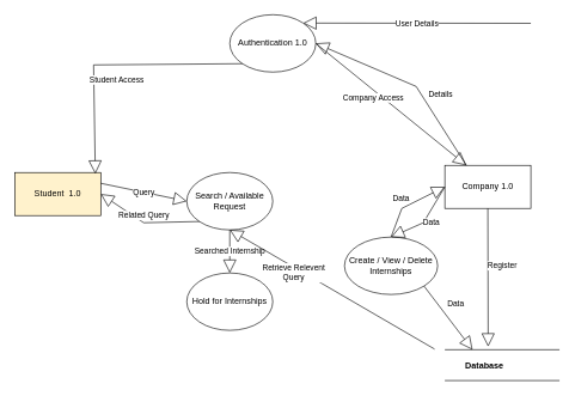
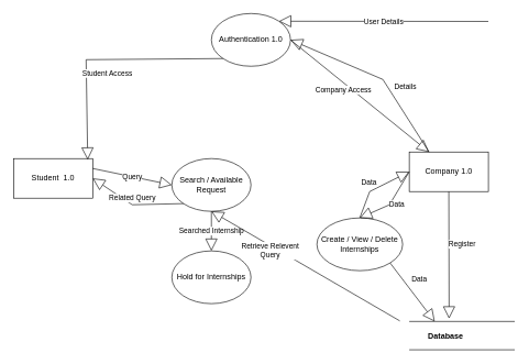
  <mxCell id="0" />
  <mxCell id="1" parent="0" />
- <mxCell id="2" value="Student&amp;nbsp; 1.0" style="rounded=0;whiteSpace=wrap;html=1;fillColor=#fff2cc;" parent="1" vertex="1"><mxGeometry x="20" y="240" width="120" height="60" as="geometry" /></mxCell>
+ <mxCell id="2" value="Student&amp;nbsp; 1.0" style="rounded=0;whiteSpace=wrap;html=1;" parent="1" vertex="1"><mxGeometry x="20" y="240" width="120" height="60" as="geometry" /></mxCell>
  <mxCell id="3" value="Authentication 1.0" style="ellipse;whiteSpace=wrap;html=1;" parent="1" vertex="1"><mxGeometry x="320" y="20" width="120" height="80" as="geometry" /></mxCell>
  <mxCell id="4" value="User Details" style="endArrow=block;endSize=16;endFill=0;html=1;rounded=0;entryX=1;entryY=0;entryDx=0;entryDy=0;" parent="1" target="3" edge="1"><mxGeometry width="160" relative="1" as="geometry"><mxPoint x="740" y="32" as="sourcePoint" /><mxPoint x="500" y="250" as="targetPoint" /></mxGeometry></mxCell>
  <mxCell id="5" value="Company 1.0" style="rounded=0;whiteSpace=wrap;html=1;" parent="1" vertex="1"><mxGeometry x="620" y="230" width="120" height="60" as="geometry" /></mxCell>
  <mxCell id="6" value="Details" style="endArrow=block;endSize=16;endFill=0;html=1;rounded=0;exitX=0.25;exitY=0;exitDx=0;exitDy=0;entryX=1;entryY=0.5;entryDx=0;entryDy=0;" parent="1" source="5" target="3" edge="1"><mxGeometry x="-0.274" y="-23" width="160" relative="1" as="geometry"><mxPoint x="670" y="230" as="sourcePoint" /><mxPoint x="330" y="70" as="targetPoint" /><mxPoint as="offset" /><Array as="points"><mxPoint x="580" y="120" /></Array></mxGeometry></mxCell>
  <mxCell id="7" value="Student Access" style="endArrow=block;endSize=16;endFill=0;html=1;rounded=0;exitX=0;exitY=1;exitDx=0;exitDy=0;entryX=1;entryY=0;entryDx=0;entryDy=0;" parent="1" source="3" edge="1"><mxGeometry x="-0.022" y="21" width="160" relative="1" as="geometry"><mxPoint x="100" y="240" as="sourcePoint" /><mxPoint x="132.426" y="241.716" as="targetPoint" /><mxPoint as="offset" /><Array as="points"><mxPoint x="130" y="90" /></Array></mxGeometry></mxCell>
  <mxCell id="8" value="Company Access" style="endArrow=block;endSize=16;endFill=0;html=1;rounded=0;exitX=1;exitY=0.5;exitDx=0;exitDy=0;entryX=0.25;entryY=0;entryDx=0;entryDy=0;" parent="1" source="3" target="5" edge="1"><mxGeometry x="-0.189" y="-9" width="160" relative="1" as="geometry"><mxPoint x="348" y="98" as="sourcePoint" /><mxPoint x="627.574" y="241.716" as="targetPoint" /><mxPoint as="offset" /></mxGeometry></mxCell>
  <mxCell id="9" value="Register" style="endArrow=block;endSize=16;endFill=0;html=1;rounded=0;exitX=0.5;exitY=1;exitDx=0;exitDy=0;entryX=0.542;entryY=-0.101;entryDx=0;entryDy=0;entryPerimeter=0;" edge="1" parent="1" source="5" target="18"><mxGeometry x="-0.167" y="20" width="160" relative="1" as="geometry"><mxPoint x="450" y="70" as="sourcePoint" /><mxPoint x="680" y="410" as="targetPoint" /><mxPoint as="offset" /></mxGeometry></mxCell>
  <mxCell id="10" value="Create / View / Delete&lt;br&gt;Internships" style="ellipse;whiteSpace=wrap;html=1;" vertex="1" parent="1"><mxGeometry x="480" y="330" width="130" height="80" as="geometry" /></mxCell>
  <mxCell id="11" value="Data" style="endArrow=block;endSize=16;endFill=0;html=1;rounded=0;exitX=0.5;exitY=0;exitDx=0;exitDy=0;entryX=0;entryY=0.5;entryDx=0;entryDy=0;" edge="1" parent="1" source="10" target="5"><mxGeometry x="-0.069" y="11" width="160" relative="1" as="geometry"><mxPoint x="660" y="240" as="sourcePoint" /><mxPoint x="450" y="70" as="targetPoint" /><mxPoint x="-3" y="1" as="offset" /><Array as="points"><mxPoint x="560" y="290" /></Array></mxGeometry></mxCell>
  <mxCell id="12" value="Data" style="endArrow=block;endSize=16;endFill=0;html=1;rounded=0;exitX=0;exitY=0.5;exitDx=0;exitDy=0;entryX=0.5;entryY=0;entryDx=0;entryDy=0;" edge="1" parent="1" source="5" target="10"><mxGeometry x="-0.069" y="11" width="160" relative="1" as="geometry"><mxPoint x="545" y="350" as="sourcePoint" /><mxPoint x="630" y="270" as="targetPoint" /><mxPoint x="-3" y="1" as="offset" /><Array as="points"><mxPoint x="590" y="310" /></Array></mxGeometry></mxCell>
  <mxCell id="13" value="Search / Available Request" style="ellipse;whiteSpace=wrap;html=1;" vertex="1" parent="1"><mxGeometry x="260" y="240" width="120" height="80" as="geometry" /></mxCell>
  <mxCell id="14" value="Query" style="endArrow=block;endSize=16;endFill=0;html=1;rounded=0;exitX=1;exitY=0.25;exitDx=0;exitDy=0;entryX=0;entryY=0.5;entryDx=0;entryDy=0;" edge="1" parent="1" source="2" target="13"><mxGeometry width="160" relative="1" as="geometry"><mxPoint x="290" y="310" as="sourcePoint" /><mxPoint x="450" y="310" as="targetPoint" /></mxGeometry></mxCell>
  <mxCell id="15" value="Related Query" style="endArrow=block;endSize=16;endFill=0;html=1;rounded=0;exitX=0;exitY=1;exitDx=0;exitDy=0;entryX=1;entryY=0.5;entryDx=0;entryDy=0;" edge="1" parent="1" source="13" target="2"><mxGeometry x="0.111" y="-8" width="160" relative="1" as="geometry"><mxPoint x="150" y="265" as="sourcePoint" /><mxPoint x="270" y="290" as="targetPoint" /><Array as="points"><mxPoint x="200" y="310" /></Array><mxPoint as="offset" /></mxGeometry></mxCell>
  <mxCell id="16" value="Hold for Internships" style="ellipse;whiteSpace=wrap;html=1;" vertex="1" parent="1"><mxGeometry x="260" y="380" width="120" height="80" as="geometry" /></mxCell>
  <mxCell id="17" value="Searched Internship" style="endArrow=block;endSize=16;endFill=0;html=1;rounded=0;exitX=0.5;exitY=1;exitDx=0;exitDy=0;entryX=0.5;entryY=0;entryDx=0;entryDy=0;" edge="1" parent="1" source="13" target="16"><mxGeometry width="160" relative="1" as="geometry"><mxPoint x="150" y="265" as="sourcePoint" /><mxPoint x="270" y="290" as="targetPoint" /></mxGeometry></mxCell>
  <mxCell id="18" value="Database" style="text;align=center;fontStyle=1;verticalAlign=middle;spacingLeft=3;spacingRight=3;strokeColor=none;rotatable=0;points=[[0,0.5],[1,0.5]];portConstraint=eastwest;html=1;" vertex="1" parent="1"><mxGeometry x="610" y="487" width="130" height="43" as="geometry" /></mxCell>
  <mxCell id="19" value="Retrieve Relevent&lt;br&gt;Query" style="endArrow=block;endSize=16;endFill=0;html=1;rounded=0;exitX=-0.033;exitY=-0.02;exitDx=0;exitDy=0;entryX=0.5;entryY=1;entryDx=0;entryDy=0;exitPerimeter=0;" edge="1" parent="1" source="18" target="13"><mxGeometry x="0.347" y="7" width="160" relative="1" as="geometry"><mxPoint x="330" y="330" as="sourcePoint" /><mxPoint x="330" y="390" as="targetPoint" /><mxPoint as="offset" /></mxGeometry></mxCell>
  <mxCell id="20" value="" style="endArrow=none;html=1;rounded=0;" edge="1" parent="1"><mxGeometry relative="1" as="geometry"><mxPoint x="620" y="487" as="sourcePoint" /><mxPoint x="780" y="487" as="targetPoint" /></mxGeometry></mxCell>
  <mxCell id="21" value="" style="endArrow=none;html=1;rounded=0;" edge="1" parent="1"><mxGeometry relative="1" as="geometry"><mxPoint x="620" y="530" as="sourcePoint" /><mxPoint x="780" y="530" as="targetPoint" /></mxGeometry></mxCell>
  <mxCell id="22" value="Data" style="endArrow=block;endSize=16;endFill=0;html=1;rounded=0;exitX=1;exitY=1;exitDx=0;exitDy=0;" edge="1" parent="1" source="10" target="18"><mxGeometry x="-0.167" y="20" width="160" relative="1" as="geometry"><mxPoint x="690" y="300" as="sourcePoint" /><mxPoint x="690" y="493" as="targetPoint" /><mxPoint as="offset" /></mxGeometry></mxCell>
